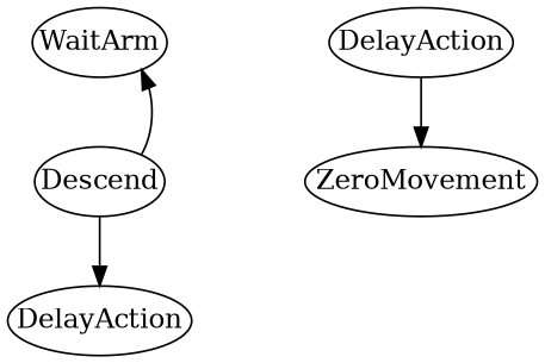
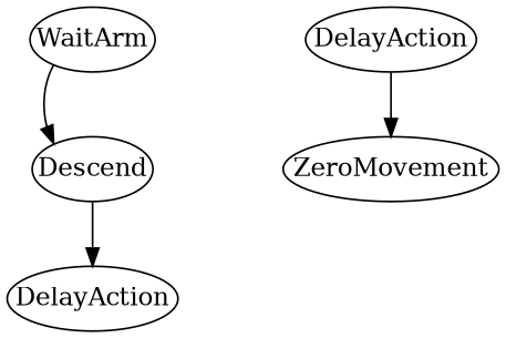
  digraph {
    nodesep=1.0
    splines=true
    node [margin=0]
    n1 [label=WaitArm]
    n2 [label=Descend]
    n3 [label=DelayAction]
    n4 [label=DelayAction]
    n5 [label=ZeroMovement]
-   n2 -> n1
+   n1 -> n2
    n2 -> n3
    n4 -> n5
  }
